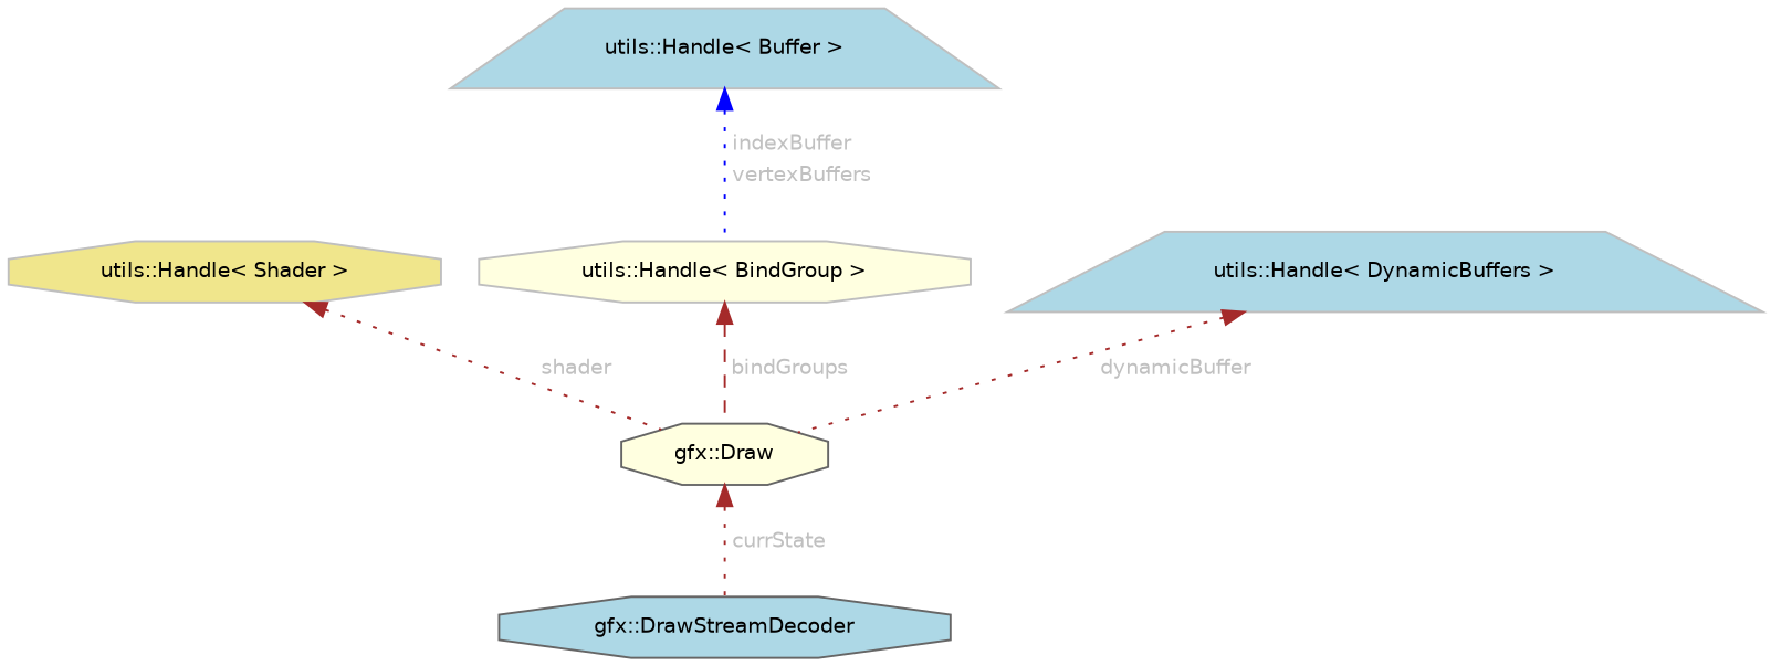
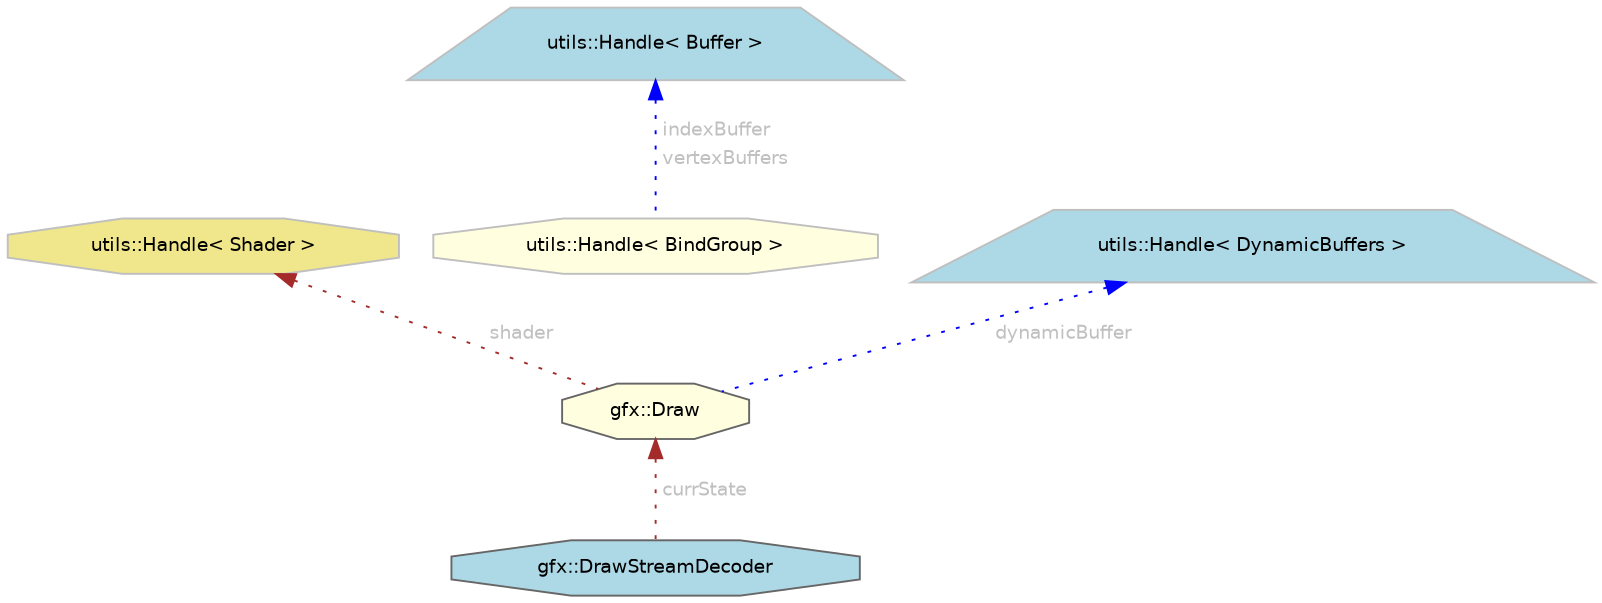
  digraph {
    rankdir=TB
    node [color=grey75 fillcolor=lightblue fontname=Helvetica fontsize=10 shape=octagon style=filled]
    edge [color=brown dir=back fontcolor=grey fontname=Helvetica fontsize=10 labelfontname=Helvetica labelfontsize=10 style=dotted]
    n1 [color=gray40 fontcolor=black height=0.2 label="gfx::DrawStreamDecoder" width=0.4]
    n2 [color=gray40 fillcolor=lightyellow height=0.2 label="gfx::Draw" width=0.4]
    n3 [fillcolor=khaki height=0.2 label="utils::Handle\< Shader \>" width=0.4]
    n4 [fillcolor=lightyellow height=0.2 label="utils::Handle\< BindGroup \>" width=0.4]
    n5 [height=0.2 label="utils::Handle\< DynamicBuffers \>" shape=trapezium width=0.4]
    n6 [height=0.2 label="utils::Handle\< Buffer \>" shape=trapezium width=0.4]
    n2 -> n1 [label=<<TABLE CELLBORDER="0" BORDER="0"><TR><TD VALIGN="top" ALIGN="LEFT" CELLPADDING="1" CELLSPACING="0">currState</TD></TR> </TABLE>>]
    n3 -> n2 [label=<<TABLE CELLBORDER="0" BORDER="0"><TR><TD VALIGN="top" ALIGN="LEFT" CELLPADDING="1" CELLSPACING="0">shader</TD></TR> </TABLE>>]
-   n4 -> n2 [label=<<TABLE CELLBORDER="0" BORDER="0"><TR><TD VALIGN="top" ALIGN="LEFT" CELLPADDING="1" CELLSPACING="0">bindGroups</TD></TR> </TABLE>> style=dashed]
-   n5 -> n2 [label=<<TABLE CELLBORDER="0" BORDER="0"><TR><TD VALIGN="top" ALIGN="LEFT" CELLPADDING="1" CELLSPACING="0">dynamicBuffer</TD></TR> </TABLE>>]
+   n5 -> n2 [color=blue label=<<TABLE CELLBORDER="0" BORDER="0"><TR><TD VALIGN="top" ALIGN="LEFT" CELLPADDING="1" CELLSPACING="0">dynamicBuffer</TD></TR> </TABLE>>]
    n6 -> n4 [color=blue label=<<TABLE CELLBORDER="0" BORDER="0"><TR><TD VALIGN="top" ALIGN="LEFT" CELLPADDING="1" CELLSPACING="0">indexBuffer</TD></TR> <TR><TD VALIGN="top" ALIGN="LEFT" CELLPADDING="1" CELLSPACING="0">vertexBuffers</TD></TR> </TABLE>>]
  }
